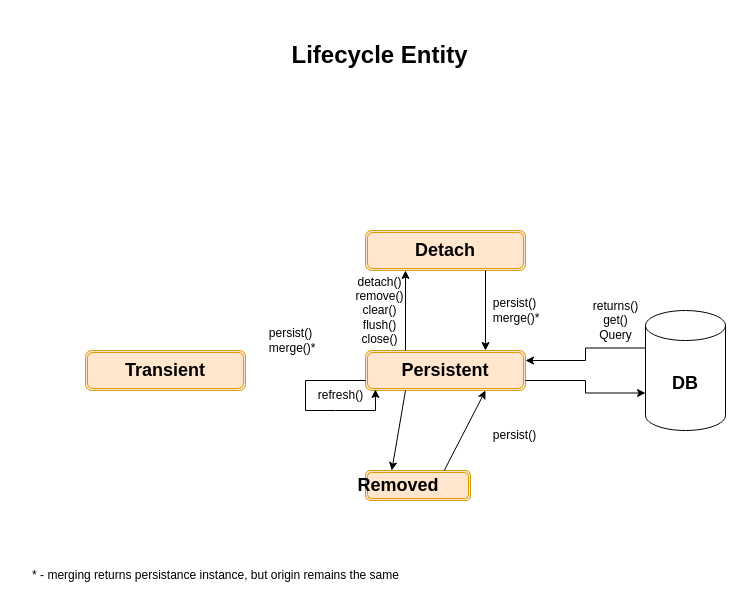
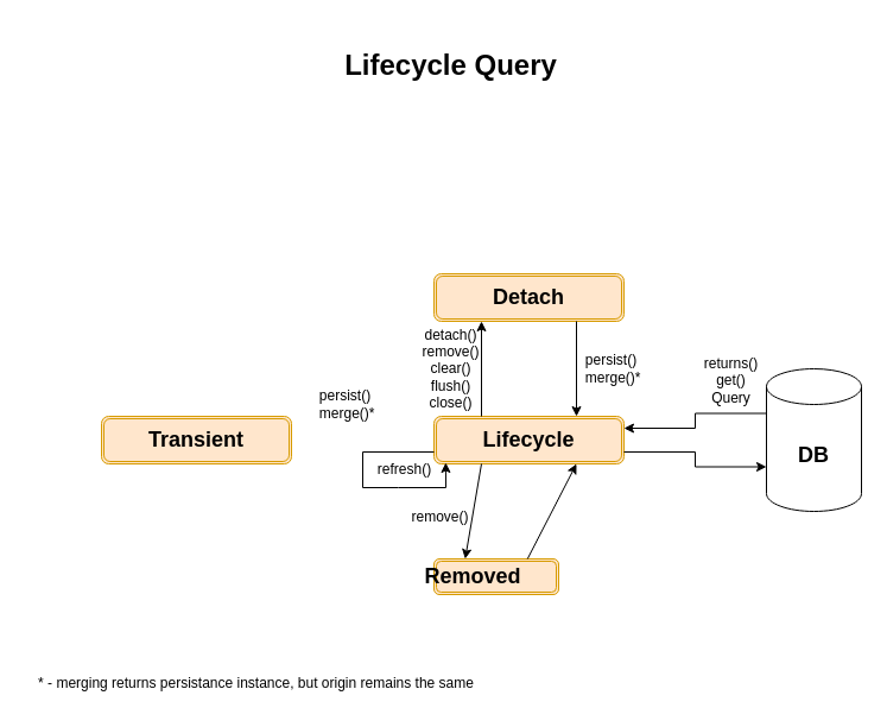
  <mxCell id="0" />
  <mxCell id="1" parent="0" />
- <mxCell id="2" value="&lt;h2&gt;Persistent&lt;/h2&gt;" style="shape=ext;double=1;rounded=1;whiteSpace=wrap;html=1;fillColor=#ffe6cc;strokeColor=#d79b00;" vertex="1" parent="1"><mxGeometry x="365" y="350" width="160" height="40" as="geometry" /></mxCell>
+ <mxCell id="2" value="&lt;h2&gt;Lifecycle&lt;/h2&gt;" style="shape=ext;double=1;rounded=1;whiteSpace=wrap;html=1;fillColor=#ffe6cc;strokeColor=#d79b00;" vertex="1" parent="1"><mxGeometry x="365" y="350" width="160" height="40" as="geometry" /></mxCell>
  <mxCell id="3" value="&lt;h2&gt;Transient&lt;/h2&gt;" style="shape=ext;double=1;rounded=1;whiteSpace=wrap;html=1;fillColor=#ffe6cc;strokeColor=#d79b00;" vertex="1" parent="1"><mxGeometry x="85" y="350" width="160" height="40" as="geometry" /></mxCell>
  <mxCell id="4" value="&lt;h2&gt;Detach&lt;/h2&gt;" style="shape=ext;double=1;rounded=1;whiteSpace=wrap;html=1;fillColor=#ffe6cc;strokeColor=#d79b00;" vertex="1" parent="1"><mxGeometry x="365" y="230" width="160" height="40" as="geometry" /></mxCell>
  <mxCell id="5" value="&lt;h2&gt;Removed&lt;span style=&quot;white-space: pre;&quot;&gt;&#09;&lt;/span&gt;&lt;/h2&gt;" style="shape=ext;double=1;rounded=1;whiteSpace=wrap;html=1;fillColor=#ffe6cc;strokeColor=#d79b00;" vertex="1" parent="1"><mxGeometry x="365" y="470" width="105" height="30" as="geometry" /></mxCell>
  <mxCell id="6" value="&lt;h2&gt;DB&lt;/h2&gt;" style="shape=cylinder3;whiteSpace=wrap;html=1;boundedLbl=1;backgroundOutline=1;size=15;" vertex="1" parent="1"><mxGeometry x="645" y="310" width="80" height="120" as="geometry" /></mxCell>
- <mxCell id="7" value="&lt;h1&gt;Lifecycle Entity&lt;/h1&gt;" style="text;html=1;align=center;verticalAlign=middle;resizable=0;points=[];autosize=1;strokeColor=none;fillColor=none;" vertex="1" parent="1"><mxGeometry x="279" y="20" width="200" height="70" as="geometry" /></mxCell>
+ <mxCell id="7" value="&lt;h1&gt;Lifecycle Query&lt;/h1&gt;" style="text;html=1;align=center;verticalAlign=middle;resizable=0;points=[];autosize=1;strokeColor=none;fillColor=none;" vertex="1" parent="1"><mxGeometry x="279" y="20" width="200" height="70" as="geometry" /></mxCell>
  <mxCell id="8" value="" style="endArrow=classic;html=1;rounded=0;exitX=0.25;exitY=0;exitDx=0;exitDy=0;entryX=0.25;entryY=1;entryDx=0;entryDy=0;" edge="1" parent="1" source="2" target="4"><mxGeometry width="50" height="50" relative="1" as="geometry"><mxPoint x="355" y="340" as="sourcePoint" /><mxPoint x="405" y="290" as="targetPoint" /></mxGeometry></mxCell>
  <mxCell id="9" value="" style="endArrow=classic;html=1;rounded=0;entryX=0.75;entryY=0;entryDx=0;entryDy=0;exitX=0.75;exitY=1;exitDx=0;exitDy=0;" edge="1" parent="1" source="4" target="2"><mxGeometry width="50" height="50" relative="1" as="geometry"><mxPoint x="405" y="290" as="sourcePoint" /><mxPoint x="405" y="290" as="targetPoint" /></mxGeometry></mxCell>
  <mxCell id="10" value="" style="endArrow=classic;html=1;rounded=0;entryX=0.25;entryY=0;entryDx=0;entryDy=0;exitX=0.25;exitY=1;exitDx=0;exitDy=0;" edge="1" parent="1" source="2" target="5"><mxGeometry width="50" height="50" relative="1" as="geometry"><mxPoint x="395" y="430" as="sourcePoint" /><mxPoint x="405" y="290" as="targetPoint" /></mxGeometry></mxCell>
  <mxCell id="11" value="" style="endArrow=classic;html=1;rounded=0;exitX=0;exitY=0;exitDx=0;exitDy=37.5;exitPerimeter=0;entryX=1;entryY=0.25;entryDx=0;entryDy=0;edgeStyle=orthogonalEdgeStyle;" edge="1" parent="1" source="6" target="2"><mxGeometry width="50" height="50" relative="1" as="geometry"><mxPoint x="355" y="340" as="sourcePoint" /><mxPoint x="405" y="290" as="targetPoint" /></mxGeometry></mxCell>
  <mxCell id="12" value="persist()&lt;div&gt;&amp;nbsp;merge()*&lt;/div&gt;" style="text;html=1;align=center;verticalAlign=middle;resizable=0;points=[];autosize=1;strokeColor=none;fillColor=none;" vertex="1" parent="1"><mxGeometry x="255" y="320" width="70" height="40" as="geometry" /></mxCell>
  <mxCell id="13" value="" style="endArrow=classic;html=1;rounded=0;exitX=0;exitY=0.75;exitDx=0;exitDy=0;entryX=0.062;entryY=0.975;entryDx=0;entryDy=0;entryPerimeter=0;" edge="1" parent="1" source="2" target="2"><mxGeometry width="50" height="50" relative="1" as="geometry"><mxPoint x="355" y="340" as="sourcePoint" /><mxPoint x="325" y="410" as="targetPoint" /><Array as="points"><mxPoint x="305" y="380" /><mxPoint x="305" y="410" /><mxPoint x="335" y="410" /><mxPoint x="375" y="410" /></Array></mxGeometry></mxCell>
  <mxCell id="14" value="refresh()" style="text;html=1;align=center;verticalAlign=middle;resizable=0;points=[];autosize=1;strokeColor=none;fillColor=none;" vertex="1" parent="1"><mxGeometry x="305" y="380" width="70" height="30" as="geometry" /></mxCell>
  <mxCell id="15" value="detach()&lt;div&gt;remove()&lt;/div&gt;&lt;div&gt;clear()&lt;/div&gt;&lt;div&gt;flush()&lt;/div&gt;&lt;div&gt;close()&lt;/div&gt;" style="text;html=1;align=center;verticalAlign=middle;resizable=0;points=[];autosize=1;strokeColor=none;fillColor=none;" vertex="1" parent="1"><mxGeometry x="344" y="265" width="70" height="90" as="geometry" /></mxCell>
  <mxCell id="16" value="persist()&lt;div&gt;&amp;nbsp;merge()*&lt;/div&gt;" style="text;html=1;align=center;verticalAlign=middle;resizable=0;points=[];autosize=1;strokeColor=none;fillColor=none;" vertex="1" parent="1"><mxGeometry x="479" y="290" width="70" height="40" as="geometry" /></mxCell>
- <mxCell id="17" value="persist()" style="text;html=1;align=center;verticalAlign=middle;resizable=0;points=[];autosize=1;strokeColor=none;fillColor=none;" vertex="1" parent="1"><mxGeometry x="479" y="420" width="70" height="30" as="geometry" /></mxCell>
  <mxCell id="18" value="" style="endArrow=classic;html=1;rounded=0;exitX=0.75;exitY=0;exitDx=0;exitDy=0;entryX=0.75;entryY=1;entryDx=0;entryDy=0;" edge="1" parent="1" source="5" target="2"><mxGeometry width="50" height="50" relative="1" as="geometry"><mxPoint x="415" y="460" as="sourcePoint" /><mxPoint x="465" y="410" as="targetPoint" /></mxGeometry></mxCell>
+ <mxCell id="19" value="remove()" style="text;html=1;align=center;verticalAlign=middle;resizable=0;points=[];autosize=1;strokeColor=none;fillColor=none;" vertex="1" parent="1"><mxGeometry x="335" y="420" width="70" height="30" as="geometry" /></mxCell>
  <mxCell id="20" value="" style="endArrow=classic;html=1;rounded=0;exitX=1;exitY=0.75;exitDx=0;exitDy=0;entryX=0;entryY=0;entryDx=0;entryDy=82.5;entryPerimeter=0;edgeStyle=orthogonalEdgeStyle;" edge="1" parent="1" source="2" target="6"><mxGeometry width="50" height="50" relative="1" as="geometry"><mxPoint x="345" y="410" as="sourcePoint" /><mxPoint x="395" y="360" as="targetPoint" /></mxGeometry></mxCell>
  <mxCell id="21" value="returns()&lt;div&gt;get()&lt;/div&gt;&lt;div&gt;Query&lt;/div&gt;" style="text;html=1;align=center;verticalAlign=middle;resizable=0;points=[];autosize=1;strokeColor=none;fillColor=none;" vertex="1" parent="1"><mxGeometry x="585" y="290" width="60" height="60" as="geometry" /></mxCell>
  <mxCell id="22" value="* - merging returns persistance instance, but origin remains the same" style="text;html=1;align=center;verticalAlign=middle;resizable=0;points=[];autosize=1;strokeColor=none;fillColor=none;" vertex="1" parent="1"><mxGeometry x="20" y="560" width="390" height="30" as="geometry" /></mxCell>
